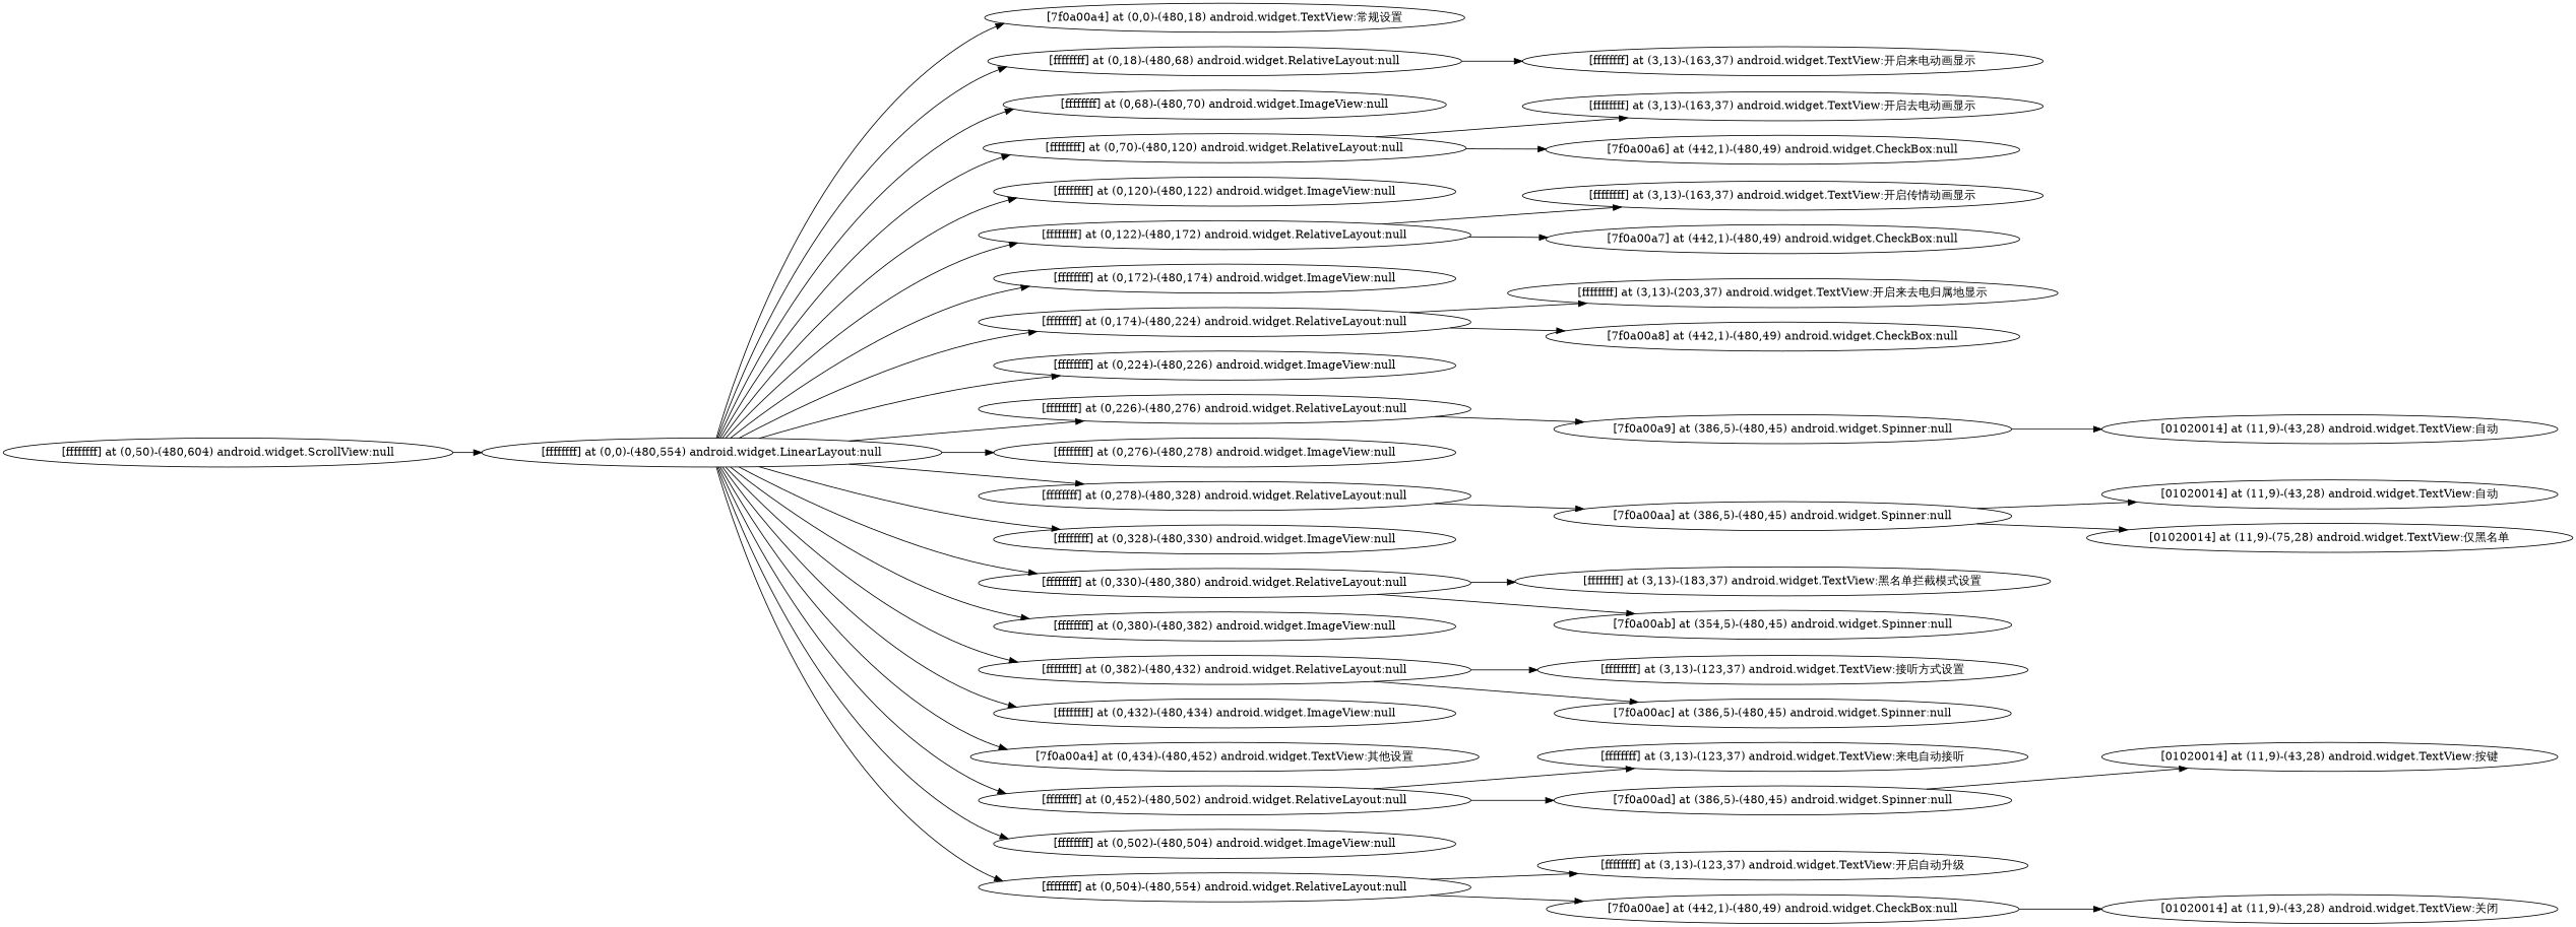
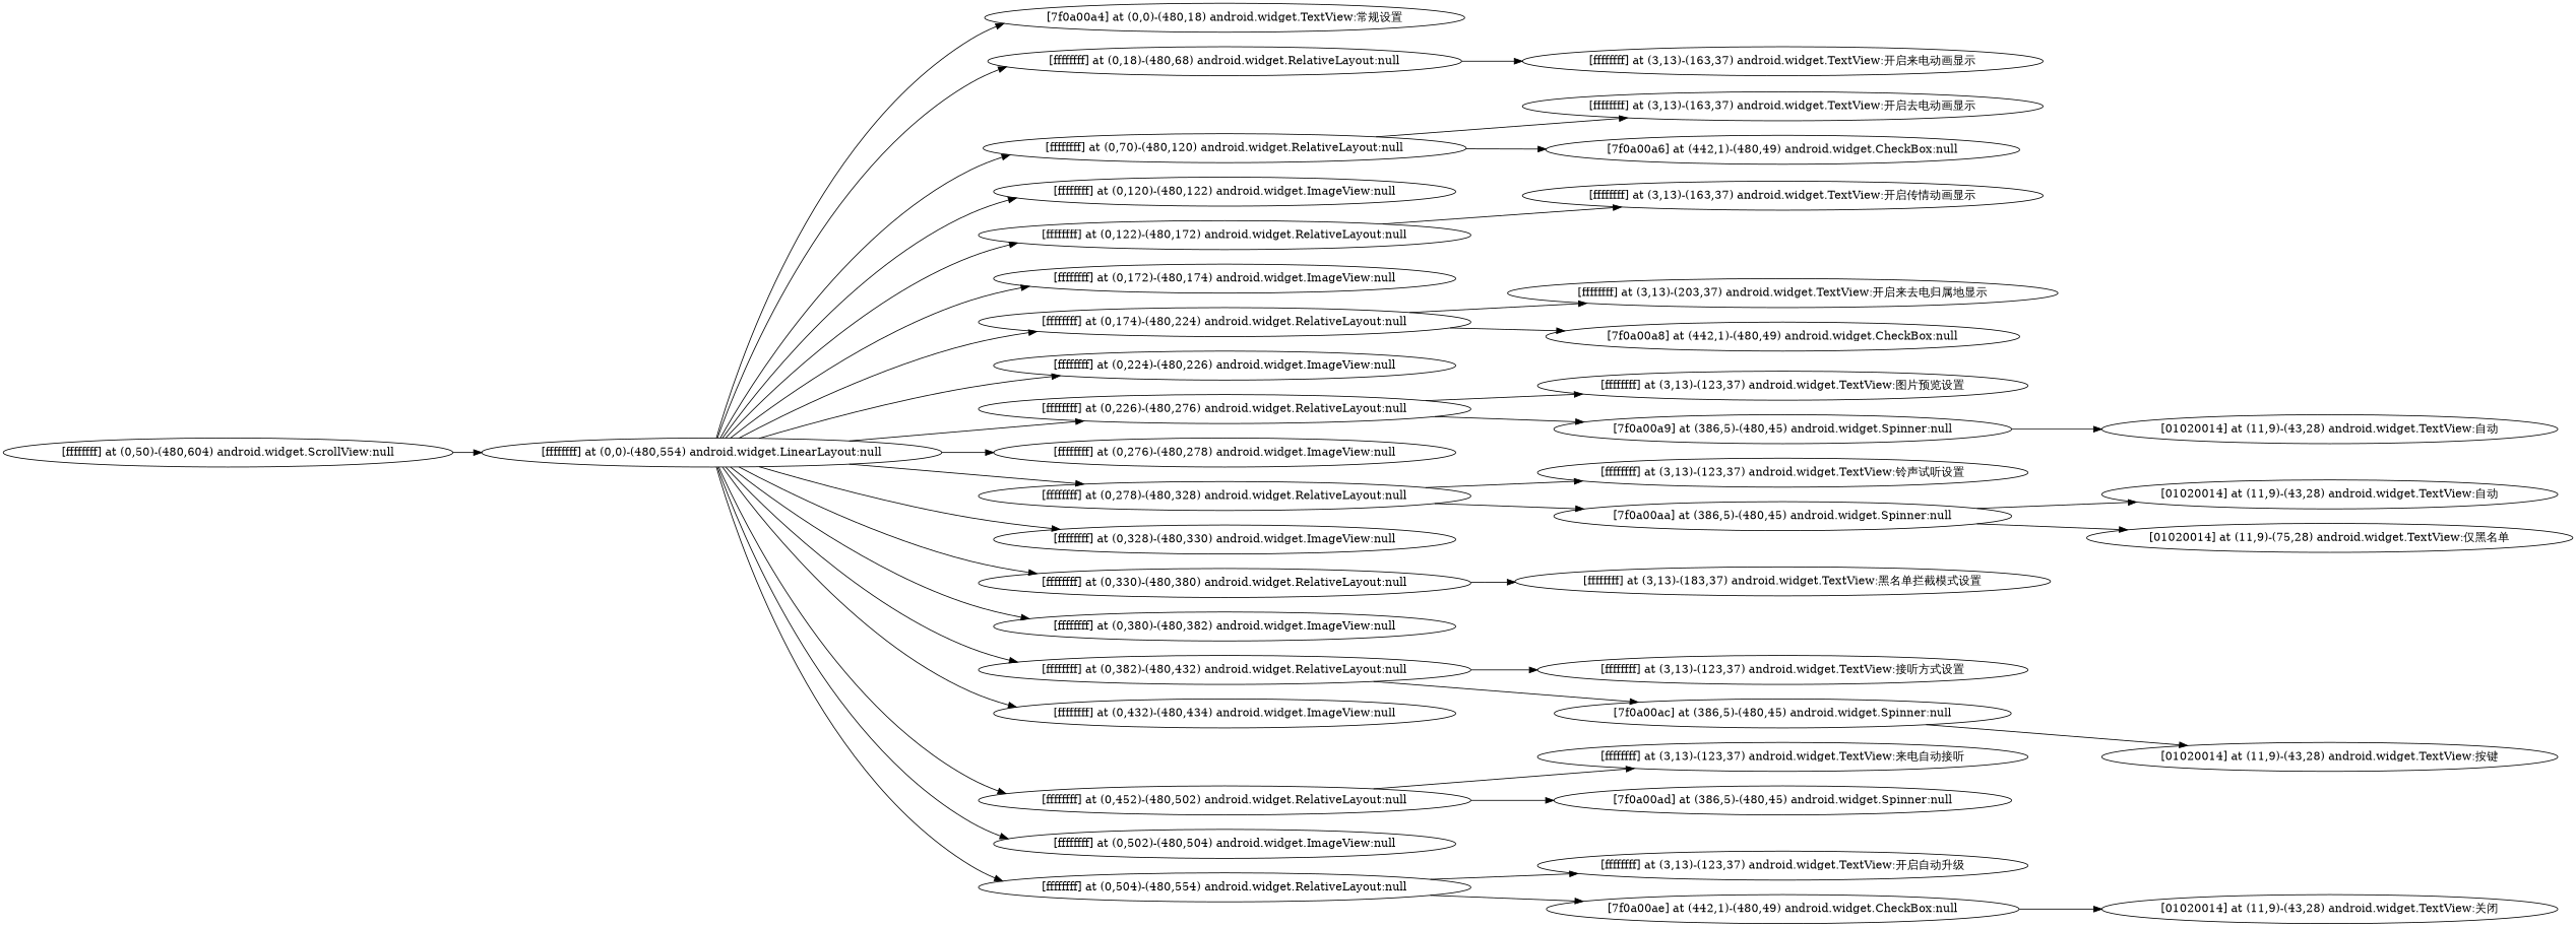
  strict digraph {
    rankdir=LR
    n1 [label="[ffffffff] at (0,50)-(480,604) android.widget.ScrollView:null"]
    n2 [label="[ffffffff] at (0,0)-(480,554) android.widget.LinearLayout:null"]
    n3 [label="[7f0a00a4] at (0,0)-(480,18) android.widget.TextView:常规设置"]
    n4 [label="[ffffffff] at (0,18)-(480,68) android.widget.RelativeLayout:null"]
-   n5 [label="[ffffffff] at (0,68)-(480,70) android.widget.ImageView:null"]
    n6 [label="[ffffffff] at (0,70)-(480,120) android.widget.RelativeLayout:null"]
    n7 [label="[ffffffff] at (0,120)-(480,122) android.widget.ImageView:null"]
    n8 [label="[ffffffff] at (0,122)-(480,172) android.widget.RelativeLayout:null"]
    n9 [label="[ffffffff] at (0,172)-(480,174) android.widget.ImageView:null"]
    n10 [label="[ffffffff] at (0,174)-(480,224) android.widget.RelativeLayout:null"]
    n11 [label="[ffffffff] at (0,224)-(480,226) android.widget.ImageView:null"]
    n12 [label="[ffffffff] at (0,226)-(480,276) android.widget.RelativeLayout:null"]
    n13 [label="[ffffffff] at (0,276)-(480,278) android.widget.ImageView:null"]
    n14 [label="[ffffffff] at (0,278)-(480,328) android.widget.RelativeLayout:null"]
    n15 [label="[ffffffff] at (0,328)-(480,330) android.widget.ImageView:null"]
    n16 [label="[ffffffff] at (0,330)-(480,380) android.widget.RelativeLayout:null"]
    n17 [label="[ffffffff] at (0,380)-(480,382) android.widget.ImageView:null"]
    n18 [label="[ffffffff] at (0,382)-(480,432) android.widget.RelativeLayout:null"]
    n19 [label="[ffffffff] at (0,432)-(480,434) android.widget.ImageView:null"]
-   n20 [label="[7f0a00a4] at (0,434)-(480,452) android.widget.TextView:其他设置"]
    n21 [label="[ffffffff] at (0,452)-(480,502) android.widget.RelativeLayout:null"]
    n22 [label="[ffffffff] at (0,502)-(480,504) android.widget.ImageView:null"]
    n23 [label="[ffffffff] at (0,504)-(480,554) android.widget.RelativeLayout:null"]
    n24 [label="[ffffffff] at (3,13)-(163,37) android.widget.TextView:开启来电动画显示"]
    n25 [label="[ffffffff] at (3,13)-(163,37) android.widget.TextView:开启去电动画显示"]
    n26 [label="[7f0a00a6] at (442,1)-(480,49) android.widget.CheckBox:null"]
    n27 [label="[ffffffff] at (3,13)-(163,37) android.widget.TextView:开启传情动画显示"]
-   n28 [label="[7f0a00a7] at (442,1)-(480,49) android.widget.CheckBox:null"]
    n29 [label="[ffffffff] at (3,13)-(203,37) android.widget.TextView:开启来去电归属地显示"]
    n30 [label="[7f0a00a8] at (442,1)-(480,49) android.widget.CheckBox:null"]
+   n31 [label="[ffffffff] at (3,13)-(123,37) android.widget.TextView:图片预览设置"]
    n32 [label="[7f0a00a9] at (386,5)-(480,45) android.widget.Spinner:null"]
+   n33 [label="[ffffffff] at (3,13)-(123,37) android.widget.TextView:铃声试听设置"]
    n34 [label="[7f0a00aa] at (386,5)-(480,45) android.widget.Spinner:null"]
    n35 [label="[ffffffff] at (3,13)-(183,37) android.widget.TextView:黑名单拦截模式设置"]
-   n36 [label="[7f0a00ab] at (354,5)-(480,45) android.widget.Spinner:null"]
    n37 [label="[ffffffff] at (3,13)-(123,37) android.widget.TextView:接听方式设置"]
    n38 [label="[7f0a00ac] at (386,5)-(480,45) android.widget.Spinner:null"]
    n39 [label="[ffffffff] at (3,13)-(123,37) android.widget.TextView:来电自动接听"]
    n40 [label="[7f0a00ad] at (386,5)-(480,45) android.widget.Spinner:null"]
    n41 [label="[ffffffff] at (3,13)-(123,37) android.widget.TextView:开启自动升级"]
    n42 [label="[7f0a00ae] at (442,1)-(480,49) android.widget.CheckBox:null"]
    n43 [label="[01020014] at (11,9)-(43,28) android.widget.TextView:自动"]
    n44 [label="[01020014] at (11,9)-(43,28) android.widget.TextView:自动"]
    n45 [label="[01020014] at (11,9)-(75,28) android.widget.TextView:仅黑名单"]
    n46 [label="[01020014] at (11,9)-(43,28) android.widget.TextView:按键"]
    n47 [label="[01020014] at (11,9)-(43,28) android.widget.TextView:关闭"]
    n1 -> n2
    n2 -> n3
    n2 -> n4
-   n2 -> n5
    n2 -> n6
    n2 -> n7
    n2 -> n8
    n2 -> n9
    n2 -> n10
    n2 -> n11
    n2 -> n12
    n2 -> n13
    n2 -> n14
    n2 -> n15
    n2 -> n16
    n2 -> n17
    n2 -> n18
    n2 -> n19
-   n2 -> n20
    n2 -> n21
    n2 -> n22
    n2 -> n23
    n4 -> n24
    n6 -> n25
    n6 -> n26
    n8 -> n27
-   n8 -> n28
    n10 -> n29
    n10 -> n30
+   n12 -> n31
    n12 -> n32
+   n14 -> n33
    n14 -> n34
    n16 -> n35
-   n16 -> n36
    n18 -> n37
    n18 -> n38
    n21 -> n39
    n21 -> n40
    n23 -> n41
    n23 -> n42
    n32 -> n43
    n34 -> n44
    n34 -> n45
-   n40 -> n46
+   n38 -> n46
    n42 -> n47
  }
